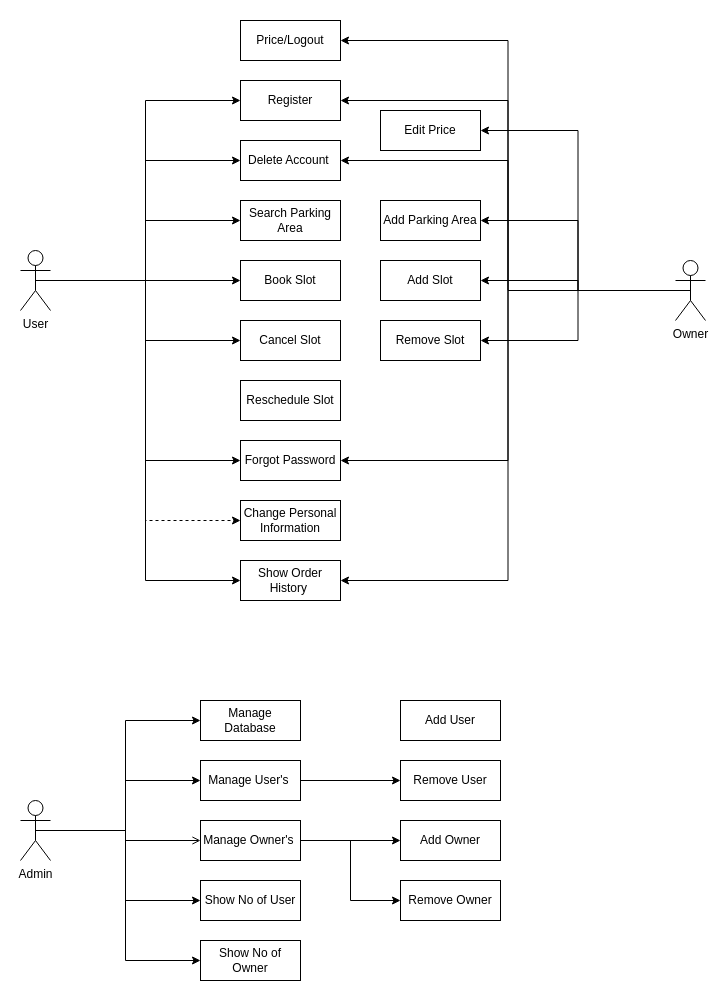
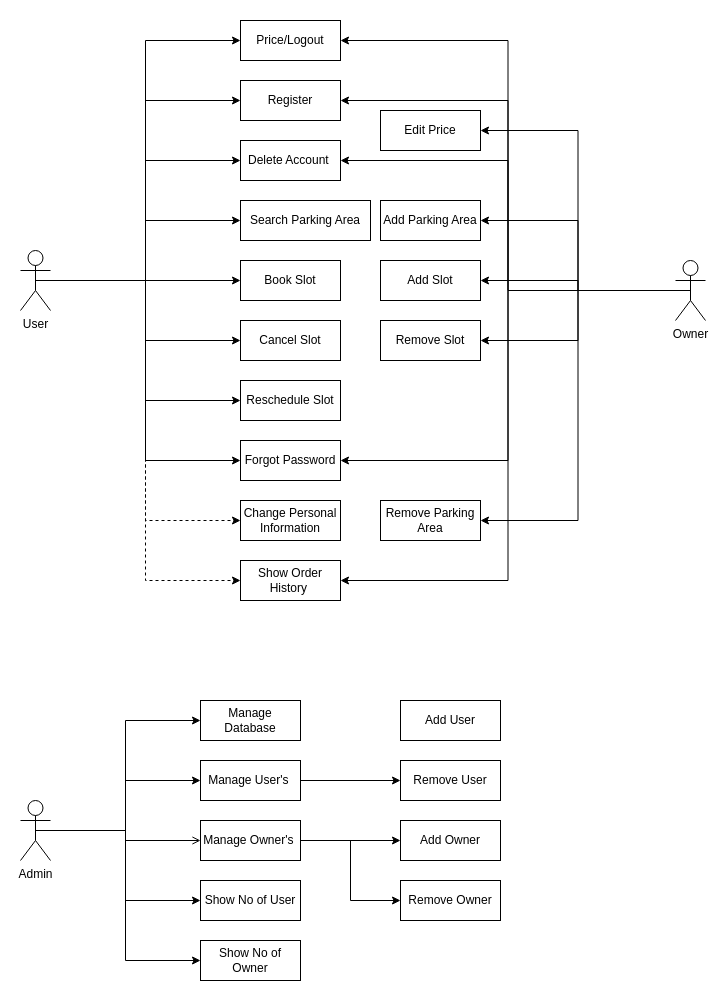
  <mxCell id="0" />
  <mxCell id="1" parent="0" />
+ <mxCell id="2" style="edgeStyle=orthogonalEdgeStyle;rounded=0;orthogonalLoop=1;jettySize=auto;html=1;exitX=0.5;exitY=0.5;exitDx=0;exitDy=0;exitPerimeter=0;entryX=0;entryY=0.5;entryDx=0;entryDy=0;" parent="1" source="12" target="13" edge="1"><mxGeometry relative="1" as="geometry" /></mxCell>
  <mxCell id="3" style="edgeStyle=orthogonalEdgeStyle;rounded=0;orthogonalLoop=1;jettySize=auto;html=1;exitX=0.5;exitY=0.5;exitDx=0;exitDy=0;exitPerimeter=0;entryX=0;entryY=0.5;entryDx=0;entryDy=0;" parent="1" source="12" target="15" edge="1"><mxGeometry relative="1" as="geometry" /></mxCell>
  <mxCell id="4" style="edgeStyle=orthogonalEdgeStyle;rounded=0;orthogonalLoop=1;jettySize=auto;html=1;exitX=0.5;exitY=0.5;exitDx=0;exitDy=0;exitPerimeter=0;entryX=0;entryY=0.5;entryDx=0;entryDy=0;" parent="1" source="12" target="14" edge="1"><mxGeometry relative="1" as="geometry" /></mxCell>
  <mxCell id="5" style="edgeStyle=orthogonalEdgeStyle;rounded=0;orthogonalLoop=1;jettySize=auto;html=1;exitX=0.5;exitY=0.5;exitDx=0;exitDy=0;exitPerimeter=0;entryX=0;entryY=0.5;entryDx=0;entryDy=0;" parent="1" source="12" target="16" edge="1"><mxGeometry relative="1" as="geometry" /></mxCell>
  <mxCell id="6" style="edgeStyle=orthogonalEdgeStyle;rounded=0;orthogonalLoop=1;jettySize=auto;html=1;exitX=0.5;exitY=0.5;exitDx=0;exitDy=0;exitPerimeter=0;entryX=0;entryY=0.5;entryDx=0;entryDy=0;" parent="1" source="12" target="17" edge="1"><mxGeometry relative="1" as="geometry" /></mxCell>
  <mxCell id="7" style="edgeStyle=orthogonalEdgeStyle;rounded=0;orthogonalLoop=1;jettySize=auto;html=1;exitX=0.5;exitY=0.5;exitDx=0;exitDy=0;exitPerimeter=0;entryX=0;entryY=0.5;entryDx=0;entryDy=0;" parent="1" source="12" target="18" edge="1"><mxGeometry relative="1" as="geometry" /></mxCell>
+ <mxCell id="8" style="edgeStyle=orthogonalEdgeStyle;rounded=0;orthogonalLoop=1;jettySize=auto;html=1;exitX=0.5;exitY=0.5;exitDx=0;exitDy=0;exitPerimeter=0;entryX=0;entryY=0.5;entryDx=0;entryDy=0;" parent="1" source="12" target="19" edge="1"><mxGeometry relative="1" as="geometry" /></mxCell>
  <mxCell id="9" style="edgeStyle=orthogonalEdgeStyle;rounded=0;orthogonalLoop=1;jettySize=auto;html=1;exitX=0.5;exitY=0.5;exitDx=0;exitDy=0;exitPerimeter=0;entryX=0;entryY=0.5;entryDx=0;entryDy=0;" parent="1" source="12" target="20" edge="1"><mxGeometry relative="1" as="geometry" /></mxCell>
  <mxCell id="10" style="edgeStyle=orthogonalEdgeStyle;rounded=0;orthogonalLoop=1;jettySize=auto;html=1;exitX=0.5;exitY=0.5;exitDx=0;exitDy=0;exitPerimeter=0;entryX=0;entryY=0.5;entryDx=0;entryDy=0;dashed=1;" parent="1" source="12" target="21" edge="1"><mxGeometry relative="1" as="geometry" /></mxCell>
- <mxCell id="11" style="edgeStyle=orthogonalEdgeStyle;rounded=0;orthogonalLoop=1;jettySize=auto;html=1;exitX=0.5;exitY=0.5;exitDx=0;exitDy=0;exitPerimeter=0;entryX=0;entryY=0.5;entryDx=0;entryDy=0;" parent="1" source="12" target="22" edge="1"><mxGeometry relative="1" as="geometry" /></mxCell>
+ <mxCell id="11" style="edgeStyle=orthogonalEdgeStyle;rounded=0;orthogonalLoop=1;jettySize=auto;html=1;exitX=0.5;exitY=0.5;exitDx=0;exitDy=0;exitPerimeter=0;entryX=0;entryY=0.5;entryDx=0;entryDy=0;dashed=1;" parent="1" source="12" target="22" edge="1"><mxGeometry relative="1" as="geometry" /></mxCell>
  <mxCell id="12" value="User" style="shape=umlActor;verticalLabelPosition=bottom;verticalAlign=top;html=1;outlineConnect=0;" parent="1" vertex="1"><mxGeometry x="20" y="250" width="30" height="60" as="geometry" /></mxCell>
  <mxCell id="13" value="Price/Logout" style="rounded=0;whiteSpace=wrap;html=1;" parent="1" vertex="1"><mxGeometry x="240" y="20" width="100" height="40" as="geometry" /></mxCell>
  <mxCell id="14" value="Delete Account&amp;nbsp;" style="rounded=0;whiteSpace=wrap;html=1;" parent="1" vertex="1"><mxGeometry x="240" y="140" width="100" height="40" as="geometry" /></mxCell>
  <mxCell id="15" value="Register" style="rounded=0;whiteSpace=wrap;html=1;" parent="1" vertex="1"><mxGeometry x="240" y="80" width="100" height="40" as="geometry" /></mxCell>
- <mxCell id="16" value="Search Parking Area" style="rounded=0;whiteSpace=wrap;html=1;" parent="1" vertex="1"><mxGeometry x="240" y="200" width="100" height="40" as="geometry" /></mxCell>
+ <mxCell id="16" value="Search Parking Area" style="rounded=0;whiteSpace=wrap;html=1;" parent="1" vertex="1"><mxGeometry x="240" y="200" width="130" height="40" as="geometry" /></mxCell>
  <mxCell id="17" value="Book Slot" style="rounded=0;whiteSpace=wrap;html=1;" parent="1" vertex="1"><mxGeometry x="240" y="260" width="100" height="40" as="geometry" /></mxCell>
  <mxCell id="18" value="Cancel Slot" style="rounded=0;whiteSpace=wrap;html=1;" parent="1" vertex="1"><mxGeometry x="240" y="320" width="100" height="40" as="geometry" /></mxCell>
  <mxCell id="19" value="Reschedule Slot" style="rounded=0;whiteSpace=wrap;html=1;" parent="1" vertex="1"><mxGeometry x="240" y="380" width="100" height="40" as="geometry" /></mxCell>
  <mxCell id="20" value="Forgot Password" style="rounded=0;whiteSpace=wrap;html=1;" parent="1" vertex="1"><mxGeometry x="240" y="440" width="100" height="40" as="geometry" /></mxCell>
  <mxCell id="21" value="Change Personal Information" style="rounded=0;whiteSpace=wrap;html=1;" parent="1" vertex="1"><mxGeometry x="240" y="500" width="100" height="40" as="geometry" /></mxCell>
  <mxCell id="22" value="Show Order History&amp;nbsp;" style="rounded=0;whiteSpace=wrap;html=1;" parent="1" vertex="1"><mxGeometry x="240" y="560" width="100" height="40" as="geometry" /></mxCell>
  <mxCell id="23" style="edgeStyle=orthogonalEdgeStyle;rounded=0;orthogonalLoop=1;jettySize=auto;html=1;exitX=0.5;exitY=0.5;exitDx=0;exitDy=0;exitPerimeter=0;entryX=1;entryY=0.5;entryDx=0;entryDy=0;" parent="1" source="33" target="13" edge="1"><mxGeometry relative="1" as="geometry" /></mxCell>
  <mxCell id="24" style="edgeStyle=orthogonalEdgeStyle;rounded=0;orthogonalLoop=1;jettySize=auto;html=1;exitX=0.5;exitY=0.5;exitDx=0;exitDy=0;exitPerimeter=0;entryX=1;entryY=0.5;entryDx=0;entryDy=0;" parent="1" source="33" target="15" edge="1"><mxGeometry relative="1" as="geometry" /></mxCell>
  <mxCell id="25" style="edgeStyle=orthogonalEdgeStyle;rounded=0;orthogonalLoop=1;jettySize=auto;html=1;exitX=0.5;exitY=0.5;exitDx=0;exitDy=0;exitPerimeter=0;entryX=1;entryY=0.5;entryDx=0;entryDy=0;" parent="1" source="33" target="14" edge="1"><mxGeometry relative="1" as="geometry" /></mxCell>
  <mxCell id="26" style="edgeStyle=orthogonalEdgeStyle;rounded=0;orthogonalLoop=1;jettySize=auto;html=1;exitX=0.5;exitY=0.5;exitDx=0;exitDy=0;exitPerimeter=0;entryX=1;entryY=0.5;entryDx=0;entryDy=0;" parent="1" source="33" target="22" edge="1"><mxGeometry relative="1" as="geometry" /></mxCell>
  <mxCell id="27" style="edgeStyle=orthogonalEdgeStyle;rounded=0;orthogonalLoop=1;jettySize=auto;html=1;exitX=0.5;exitY=0.5;exitDx=0;exitDy=0;exitPerimeter=0;entryX=1;entryY=0.5;entryDx=0;entryDy=0;" parent="1" source="33" target="20" edge="1"><mxGeometry relative="1" as="geometry" /></mxCell>
  <mxCell id="28" style="edgeStyle=orthogonalEdgeStyle;rounded=0;orthogonalLoop=1;jettySize=auto;html=1;exitX=0.5;exitY=0.5;exitDx=0;exitDy=0;exitPerimeter=0;entryX=1;entryY=0.5;entryDx=0;entryDy=0;" parent="1" source="33" target="34" edge="1"><mxGeometry relative="1" as="geometry" /></mxCell>
  <mxCell id="29" style="edgeStyle=orthogonalEdgeStyle;rounded=0;orthogonalLoop=1;jettySize=auto;html=1;exitX=0.5;exitY=0.5;exitDx=0;exitDy=0;exitPerimeter=0;entryX=1;entryY=0.5;entryDx=0;entryDy=0;" parent="1" source="33" target="35" edge="1"><mxGeometry relative="1" as="geometry" /></mxCell>
  <mxCell id="30" style="edgeStyle=orthogonalEdgeStyle;rounded=0;orthogonalLoop=1;jettySize=auto;html=1;exitX=0.5;exitY=0.5;exitDx=0;exitDy=0;exitPerimeter=0;entryX=1;entryY=0.5;entryDx=0;entryDy=0;" parent="1" source="33" target="36" edge="1"><mxGeometry relative="1" as="geometry" /></mxCell>
+ <mxCell id="31" style="edgeStyle=orthogonalEdgeStyle;rounded=0;orthogonalLoop=1;jettySize=auto;html=1;exitX=0.5;exitY=0.5;exitDx=0;exitDy=0;exitPerimeter=0;entryX=1;entryY=0.5;entryDx=0;entryDy=0;" parent="1" source="33" target="37" edge="1"><mxGeometry relative="1" as="geometry" /></mxCell>
  <mxCell id="32" style="edgeStyle=orthogonalEdgeStyle;rounded=0;orthogonalLoop=1;jettySize=auto;html=1;exitX=0.5;exitY=0.5;exitDx=0;exitDy=0;exitPerimeter=0;entryX=1;entryY=0.5;entryDx=0;entryDy=0;fontSize=12;" edge="1" parent="1" source="33" target="56"><mxGeometry relative="1" as="geometry" /></mxCell>
  <mxCell id="33" value="Owner" style="shape=umlActor;verticalLabelPosition=bottom;verticalAlign=top;html=1;outlineConnect=0;" parent="1" vertex="1"><mxGeometry x="675" y="260" width="30" height="60" as="geometry" /></mxCell>
  <mxCell id="34" value="Add Parking Area" style="rounded=0;whiteSpace=wrap;html=1;" parent="1" vertex="1"><mxGeometry x="380" y="200" width="100" height="40" as="geometry" /></mxCell>
  <mxCell id="35" value="Add Slot" style="rounded=0;whiteSpace=wrap;html=1;" parent="1" vertex="1"><mxGeometry x="380" y="260" width="100" height="40" as="geometry" /></mxCell>
  <mxCell id="36" value="Remove Slot" style="rounded=0;whiteSpace=wrap;html=1;" parent="1" vertex="1"><mxGeometry x="380" y="320" width="100" height="40" as="geometry" /></mxCell>
+ <mxCell id="37" value="Remove Parking Area" style="rounded=0;whiteSpace=wrap;html=1;" parent="1" vertex="1"><mxGeometry x="380" y="500" width="100" height="40" as="geometry" /></mxCell>
  <mxCell id="38" style="edgeStyle=orthogonalEdgeStyle;rounded=0;orthogonalLoop=1;jettySize=auto;html=1;exitX=0.5;exitY=0.5;exitDx=0;exitDy=0;exitPerimeter=0;entryX=0;entryY=0.5;entryDx=0;entryDy=0;fontSize=12;" edge="1" parent="1" source="43" target="50"><mxGeometry relative="1" as="geometry" /></mxCell>
  <mxCell id="39" style="edgeStyle=orthogonalEdgeStyle;rounded=0;orthogonalLoop=1;jettySize=auto;html=1;exitX=0.5;exitY=0.5;exitDx=0;exitDy=0;exitPerimeter=0;entryX=0;entryY=0.5;entryDx=0;entryDy=0;fontSize=12;" edge="1" parent="1" source="43" target="52"><mxGeometry relative="1" as="geometry" /></mxCell>
  <mxCell id="40" style="edgeStyle=orthogonalEdgeStyle;rounded=0;orthogonalLoop=1;jettySize=auto;html=1;exitX=0.5;exitY=0.5;exitDx=0;exitDy=0;exitPerimeter=0;entryX=0;entryY=0.5;entryDx=0;entryDy=0;fontSize=12;endArrow=open;" edge="1" parent="1" source="43" target="55"><mxGeometry relative="1" as="geometry" /></mxCell>
  <mxCell id="41" style="edgeStyle=orthogonalEdgeStyle;rounded=0;orthogonalLoop=1;jettySize=auto;html=1;exitX=0.5;exitY=0.5;exitDx=0;exitDy=0;exitPerimeter=0;entryX=0;entryY=0.5;entryDx=0;entryDy=0;fontSize=12;" edge="1" parent="1" source="43" target="48"><mxGeometry relative="1" as="geometry" /></mxCell>
  <mxCell id="42" style="edgeStyle=orthogonalEdgeStyle;rounded=0;orthogonalLoop=1;jettySize=auto;html=1;exitX=0.5;exitY=0.5;exitDx=0;exitDy=0;exitPerimeter=0;entryX=0;entryY=0.5;entryDx=0;entryDy=0;fontSize=12;" edge="1" parent="1" source="43" target="49"><mxGeometry relative="1" as="geometry" /></mxCell>
  <mxCell id="43" value="Admin" style="shape=umlActor;verticalLabelPosition=bottom;verticalAlign=top;html=1;outlineConnect=0;" parent="1" vertex="1"><mxGeometry x="20" y="800" width="30" height="60" as="geometry" /></mxCell>
  <mxCell id="44" value="Add User" style="rounded=0;whiteSpace=wrap;html=1;" parent="1" vertex="1"><mxGeometry x="400" y="700" width="100" height="40" as="geometry" /></mxCell>
  <mxCell id="45" value="Remove User" style="rounded=0;whiteSpace=wrap;html=1;" parent="1" vertex="1"><mxGeometry x="400" y="760" width="100" height="40" as="geometry" /></mxCell>
  <mxCell id="46" value="Add Owner" style="rounded=0;whiteSpace=wrap;html=1;" parent="1" vertex="1"><mxGeometry x="400" y="820" width="100" height="40" as="geometry" /></mxCell>
  <mxCell id="47" value="Remove Owner" style="rounded=0;whiteSpace=wrap;html=1;" parent="1" vertex="1"><mxGeometry x="400" y="880" width="100" height="40" as="geometry" /></mxCell>
  <mxCell id="48" value="Show No of User" style="rounded=0;whiteSpace=wrap;html=1;" parent="1" vertex="1"><mxGeometry x="200" y="880" width="100" height="40" as="geometry" /></mxCell>
  <mxCell id="49" value="Show No of Owner" style="rounded=0;whiteSpace=wrap;html=1;" parent="1" vertex="1"><mxGeometry x="200" y="940" width="100" height="40" as="geometry" /></mxCell>
  <mxCell id="50" value="Manage Database" style="rounded=0;whiteSpace=wrap;html=1;" vertex="1" parent="1"><mxGeometry x="200" y="700" width="100" height="40" as="geometry" /></mxCell>
  <mxCell id="51" style="edgeStyle=orthogonalEdgeStyle;rounded=0;orthogonalLoop=1;jettySize=auto;html=1;exitX=1;exitY=0.5;exitDx=0;exitDy=0;fontSize=12;" edge="1" parent="1" source="52" target="45"><mxGeometry relative="1" as="geometry" /></mxCell>
  <mxCell id="52" value="Manage User's&amp;nbsp;" style="rounded=0;whiteSpace=wrap;html=1;" vertex="1" parent="1"><mxGeometry x="200" y="760" width="100" height="40" as="geometry" /></mxCell>
  <mxCell id="53" style="edgeStyle=orthogonalEdgeStyle;rounded=0;orthogonalLoop=1;jettySize=auto;html=1;exitX=1;exitY=0.5;exitDx=0;exitDy=0;entryX=0;entryY=0.5;entryDx=0;entryDy=0;fontSize=12;" edge="1" parent="1" source="55" target="46"><mxGeometry relative="1" as="geometry" /></mxCell>
  <mxCell id="54" style="edgeStyle=orthogonalEdgeStyle;rounded=0;orthogonalLoop=1;jettySize=auto;html=1;exitX=1;exitY=0.5;exitDx=0;exitDy=0;entryX=0;entryY=0.5;entryDx=0;entryDy=0;fontSize=12;" edge="1" parent="1" source="55" target="47"><mxGeometry relative="1" as="geometry" /></mxCell>
  <mxCell id="55" value="Manage Owner's&amp;nbsp;" style="rounded=0;whiteSpace=wrap;html=1;" vertex="1" parent="1"><mxGeometry x="200" y="820" width="100" height="40" as="geometry" /></mxCell>
  <mxCell id="56" value="Edit Price" style="rounded=0;whiteSpace=wrap;html=1;" vertex="1" parent="1"><mxGeometry x="380" y="110" width="100" height="40" as="geometry" /></mxCell>
